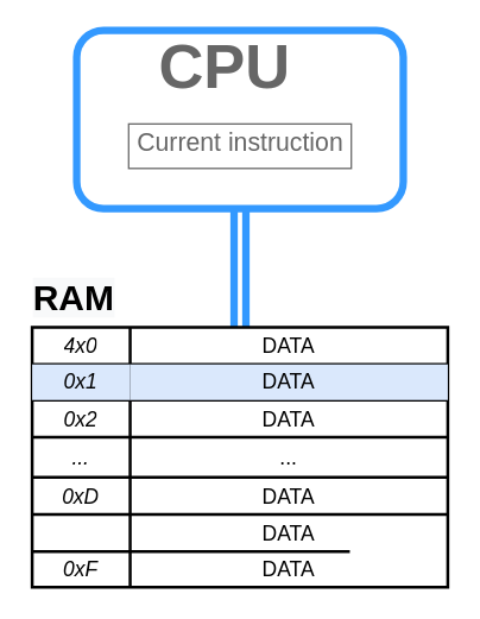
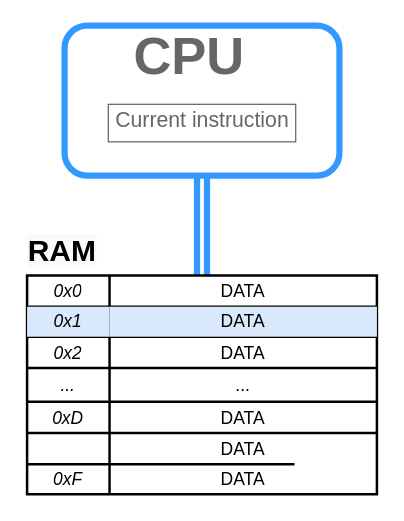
  <mxCell id="0" />
  <mxCell id="1" parent="0" />
  <mxCell id="2" value="" style="rounded=1;whiteSpace=wrap;html=1;fontFamily=Helvetica;fontSize=38;fontColor=#4C0099;align=left;verticalAlign=middle;strokeWidth=5;strokeColor=#3399FF;" parent="1" vertex="1"><mxGeometry x="51" y="20" width="220" height="120.0" as="geometry" /></mxCell>
  <mxCell id="3" value="Current instruction" style="strokeWidth=1;shadow=0;dashed=0;align=center;html=1;shape=mxgraph.mockup.text.textBox;fontColor=#666666;align=left;fontSize=17;spacingLeft=4;spacingTop=-3;strokeColor=#666666;mainText=;fontFamily=Helvetica;" parent="1" vertex="1"><mxGeometry x="86" y="83" width="150" height="30.0" as="geometry" /></mxCell>
  <mxCell id="4" value="&lt;b style=&quot;font-size: 42px&quot;&gt;&lt;font color=&quot;#666666&quot;&gt;CPU&lt;/font&gt;&lt;/b&gt;" style="text;html=1;strokeColor=none;fillColor=none;align=center;verticalAlign=middle;whiteSpace=wrap;rounded=0;fontFamily=Helvetica;fontSize=42;fontColor=#000000;" parent="1" vertex="1"><mxGeometry x="56" y="24" width="190" height="41" as="geometry" /></mxCell>
  <mxCell id="5" style="edgeStyle=orthogonalEdgeStyle;rounded=0;orthogonalLoop=1;jettySize=auto;html=1;fontFamily=Helvetica;fontSize=38;fontColor=#000000;shape=link;strokeWidth=5;targetPerimeterSpacing=0;endSize=6;strokeColor=#3399FF;entryX=0.5;entryY=0;entryDx=0;entryDy=0;" parent="1" source="2" target="6" edge="1"><mxGeometry relative="1" as="geometry"><mxPoint x="-123" y="80" as="targetPoint" /></mxGeometry></mxCell>
  <mxCell id="6" value="" style="shape=table;html=1;whiteSpace=wrap;startSize=0;container=1;collapsible=0;childLayout=tableLayout;fontSize=14;strokeColor=default;strokeWidth=2;fillColor=default;gradientColor=none;" parent="1" vertex="1"><mxGeometry x="21" y="220" width="280" height="175" as="geometry" /></mxCell>
  <mxCell id="7" style="shape=partialRectangle;html=1;whiteSpace=wrap;collapsible=0;dropTarget=0;pointerEvents=0;fillColor=none;top=0;left=0;bottom=0;right=0;points=[[0,0.5],[1,0.5]];portConstraint=eastwest;fontSize=14;strokeColor=default;strokeWidth=2;" parent="6" vertex="1"><mxGeometry width="280" height="25" as="geometry" /></mxCell>
- <mxCell id="8" value="4x0" style="shape=partialRectangle;html=1;whiteSpace=wrap;connectable=0;fillColor=none;top=0;left=0;bottom=0;right=0;overflow=hidden;pointerEvents=1;fontSize=14;strokeColor=default;strokeWidth=2;fontStyle=2" parent="7" vertex="1"><mxGeometry width="66" height="25" as="geometry"><mxRectangle width="66" height="25" as="alternateBounds" /></mxGeometry></mxCell>
+ <mxCell id="8" value="0x0" style="shape=partialRectangle;html=1;whiteSpace=wrap;connectable=0;fillColor=none;top=0;left=0;bottom=0;right=0;overflow=hidden;pointerEvents=1;fontSize=14;strokeColor=default;strokeWidth=2;fontStyle=2" parent="7" vertex="1"><mxGeometry width="66" height="25" as="geometry"><mxRectangle width="66" height="25" as="alternateBounds" /></mxGeometry></mxCell>
  <mxCell id="9" value="DATA" style="shape=partialRectangle;html=1;whiteSpace=wrap;connectable=0;fillColor=none;top=0;left=0;bottom=0;right=0;overflow=hidden;pointerEvents=1;fontSize=14;strokeColor=default;strokeWidth=2;" parent="7" vertex="1"><mxGeometry x="66" width="214" height="25" as="geometry"><mxRectangle width="214" height="25" as="alternateBounds" /></mxGeometry></mxCell>
  <mxCell id="10" style="shape=partialRectangle;html=1;whiteSpace=wrap;collapsible=0;dropTarget=0;pointerEvents=0;fillColor=none;top=0;left=0;bottom=0;right=0;points=[[0,0.5],[1,0.5]];portConstraint=eastwest;fontSize=14;strokeColor=default;strokeWidth=2;" parent="6" vertex="1"><mxGeometry y="25" width="280" height="24" as="geometry" /></mxCell>
  <mxCell id="11" value="0x1" style="shape=partialRectangle;html=1;whiteSpace=wrap;connectable=0;fillColor=#dae8fc;top=0;left=0;bottom=0;right=0;overflow=hidden;pointerEvents=1;fontSize=14;strokeColor=#6c8ebf;strokeWidth=2;fontStyle=2" parent="10" vertex="1"><mxGeometry width="66" height="24" as="geometry"><mxRectangle width="66" height="24" as="alternateBounds" /></mxGeometry></mxCell>
  <mxCell id="12" value="DATA" style="shape=partialRectangle;html=1;whiteSpace=wrap;connectable=0;fillColor=#dae8fc;top=0;left=0;bottom=0;right=0;overflow=hidden;pointerEvents=1;fontSize=14;strokeColor=#6c8ebf;strokeWidth=2;" parent="10" vertex="1"><mxGeometry x="66" width="214" height="24" as="geometry"><mxRectangle width="214" height="24" as="alternateBounds" /></mxGeometry></mxCell>
  <mxCell id="13" style="shape=partialRectangle;html=1;whiteSpace=wrap;collapsible=0;dropTarget=0;pointerEvents=0;fillColor=none;top=0;left=0;bottom=0;right=0;points=[[0,0.5],[1,0.5]];portConstraint=eastwest;fontSize=14;strokeColor=default;strokeWidth=2;" parent="6" vertex="1"><mxGeometry y="49" width="280" height="25" as="geometry" /></mxCell>
  <mxCell id="14" value="0x2" style="shape=partialRectangle;html=1;whiteSpace=wrap;connectable=0;fillColor=none;top=0;left=0;bottom=0;right=0;overflow=hidden;pointerEvents=1;fontSize=14;strokeColor=default;strokeWidth=2;fontStyle=2" parent="13" vertex="1"><mxGeometry width="66" height="25" as="geometry"><mxRectangle width="66" height="25" as="alternateBounds" /></mxGeometry></mxCell>
  <mxCell id="15" value="&lt;span&gt;DATA&lt;/span&gt;" style="shape=partialRectangle;html=1;whiteSpace=wrap;connectable=0;fillColor=none;top=0;left=0;bottom=0;right=0;overflow=hidden;pointerEvents=1;fontSize=14;strokeColor=default;strokeWidth=2;" parent="13" vertex="1"><mxGeometry x="66" width="214" height="25" as="geometry"><mxRectangle width="214" height="25" as="alternateBounds" /></mxGeometry></mxCell>
  <mxCell id="16" style="shape=partialRectangle;html=1;whiteSpace=wrap;collapsible=0;dropTarget=0;pointerEvents=0;fillColor=none;top=0;left=0;bottom=0;right=0;points=[[0,0.5],[1,0.5]];portConstraint=eastwest;fontSize=14;strokeColor=default;strokeWidth=2;" parent="6" vertex="1"><mxGeometry y="74" width="280" height="27" as="geometry" /></mxCell>
  <mxCell id="17" value="..." style="shape=partialRectangle;html=1;whiteSpace=wrap;connectable=0;fillColor=none;top=0;left=0;bottom=0;right=0;overflow=hidden;pointerEvents=1;fontSize=14;strokeColor=default;strokeWidth=2;fontStyle=2" parent="16" vertex="1"><mxGeometry width="66" height="27" as="geometry"><mxRectangle width="66" height="27" as="alternateBounds" /></mxGeometry></mxCell>
  <mxCell id="18" value="&lt;span&gt;...&lt;/span&gt;" style="shape=partialRectangle;html=1;whiteSpace=wrap;connectable=0;fillColor=none;top=0;left=0;bottom=0;right=0;overflow=hidden;pointerEvents=1;fontSize=14;strokeColor=default;strokeWidth=2;" parent="16" vertex="1"><mxGeometry x="66" width="214" height="27" as="geometry"><mxRectangle width="214" height="27" as="alternateBounds" /></mxGeometry></mxCell>
  <mxCell id="19" value="" style="shape=partialRectangle;html=1;whiteSpace=wrap;collapsible=0;dropTarget=0;pointerEvents=0;fillColor=none;top=0;left=0;bottom=0;right=0;points=[[0,0.5],[1,0.5]];portConstraint=eastwest;fontSize=14;strokeColor=default;strokeWidth=2;" parent="6" vertex="1"><mxGeometry y="101" width="280" height="25" as="geometry" /></mxCell>
  <mxCell id="20" value="0xD" style="shape=partialRectangle;html=1;whiteSpace=wrap;connectable=0;fillColor=none;top=0;left=0;bottom=0;right=0;overflow=hidden;pointerEvents=1;fontSize=14;strokeColor=default;strokeWidth=2;fontStyle=2" parent="19" vertex="1"><mxGeometry width="66" height="25" as="geometry"><mxRectangle width="66" height="25" as="alternateBounds" /></mxGeometry></mxCell>
  <mxCell id="21" value="&lt;span&gt;DATA&lt;/span&gt;" style="shape=partialRectangle;html=1;whiteSpace=wrap;connectable=0;fillColor=none;top=0;left=0;bottom=0;right=0;overflow=hidden;pointerEvents=1;fontSize=14;strokeColor=default;strokeWidth=2;" parent="19" vertex="1"><mxGeometry x="66" width="214" height="25" as="geometry"><mxRectangle width="214" height="25" as="alternateBounds" /></mxGeometry></mxCell>
  <mxCell id="22" value="" style="shape=partialRectangle;html=1;whiteSpace=wrap;collapsible=0;dropTarget=0;pointerEvents=0;fillColor=none;top=0;left=0;bottom=0;right=0;points=[[0,0.5],[1,0.5]];portConstraint=eastwest;fontSize=14;strokeColor=default;strokeWidth=2;" parent="6" vertex="1"><mxGeometry y="126" width="280" height="25" as="geometry" /></mxCell>
  <mxCell id="23" value="&lt;span&gt;DATA&lt;/span&gt;" style="shape=partialRectangle;html=1;whiteSpace=wrap;connectable=0;fillColor=none;top=0;left=0;bottom=0;right=0;overflow=hidden;pointerEvents=1;fontSize=14;strokeColor=default;strokeWidth=2;" parent="22" vertex="1"><mxGeometry x="66" width="214" height="25" as="geometry"><mxRectangle width="214" height="25" as="alternateBounds" /></mxGeometry></mxCell>
  <mxCell id="24" value="" style="shape=partialRectangle;html=1;whiteSpace=wrap;collapsible=0;dropTarget=0;pointerEvents=0;fillColor=none;top=0;left=0;bottom=0;right=0;points=[[0,0.5],[1,0.5]];portConstraint=eastwest;fontSize=14;strokeColor=default;strokeWidth=2;" parent="6" vertex="1"><mxGeometry y="151" width="280" height="24" as="geometry" /></mxCell>
  <mxCell id="25" value="0xF" style="shape=partialRectangle;html=1;whiteSpace=wrap;connectable=0;fillColor=none;top=0;left=0;bottom=0;right=0;overflow=hidden;pointerEvents=1;fontSize=14;strokeColor=default;strokeWidth=2;fontStyle=2" parent="24" vertex="1"><mxGeometry width="66" height="24" as="geometry"><mxRectangle width="66" height="24" as="alternateBounds" /></mxGeometry></mxCell>
  <mxCell id="26" value="&lt;span&gt;DATA&lt;/span&gt;" style="shape=partialRectangle;html=1;whiteSpace=wrap;connectable=0;fillColor=none;top=0;left=0;bottom=0;right=0;overflow=hidden;pointerEvents=1;fontSize=14;strokeColor=default;strokeWidth=2;" parent="24" vertex="1"><mxGeometry x="66" width="214" height="24" as="geometry"><mxRectangle width="214" height="24" as="alternateBounds" /></mxGeometry></mxCell>
  <mxCell id="27" value="&lt;span style=&quot;color: rgb(0, 0, 0); font-family: helvetica; font-size: 24px; font-style: normal; font-weight: 700; letter-spacing: normal; text-align: center; text-indent: 0px; text-transform: none; word-spacing: 0px; background-color: rgb(248, 249, 250); display: inline; float: none;&quot;&gt;RAM&lt;/span&gt;" style="text;whiteSpace=wrap;html=1;fontSize=14;" parent="1" vertex="1"><mxGeometry x="20" y="180" width="281" height="40" as="geometry" /></mxCell>
